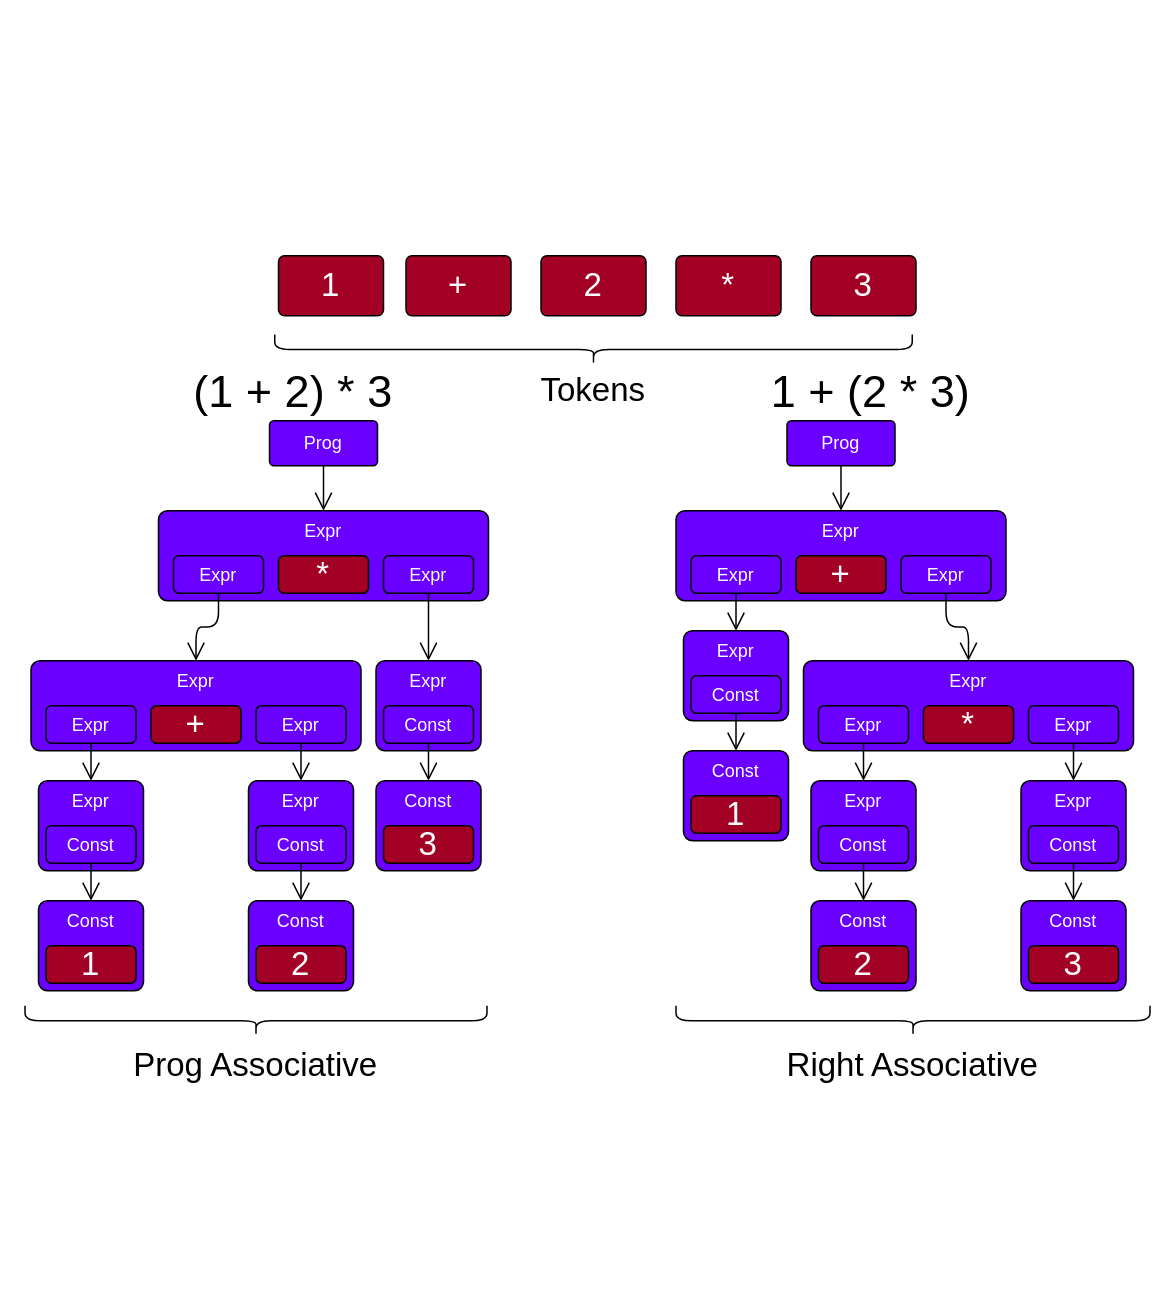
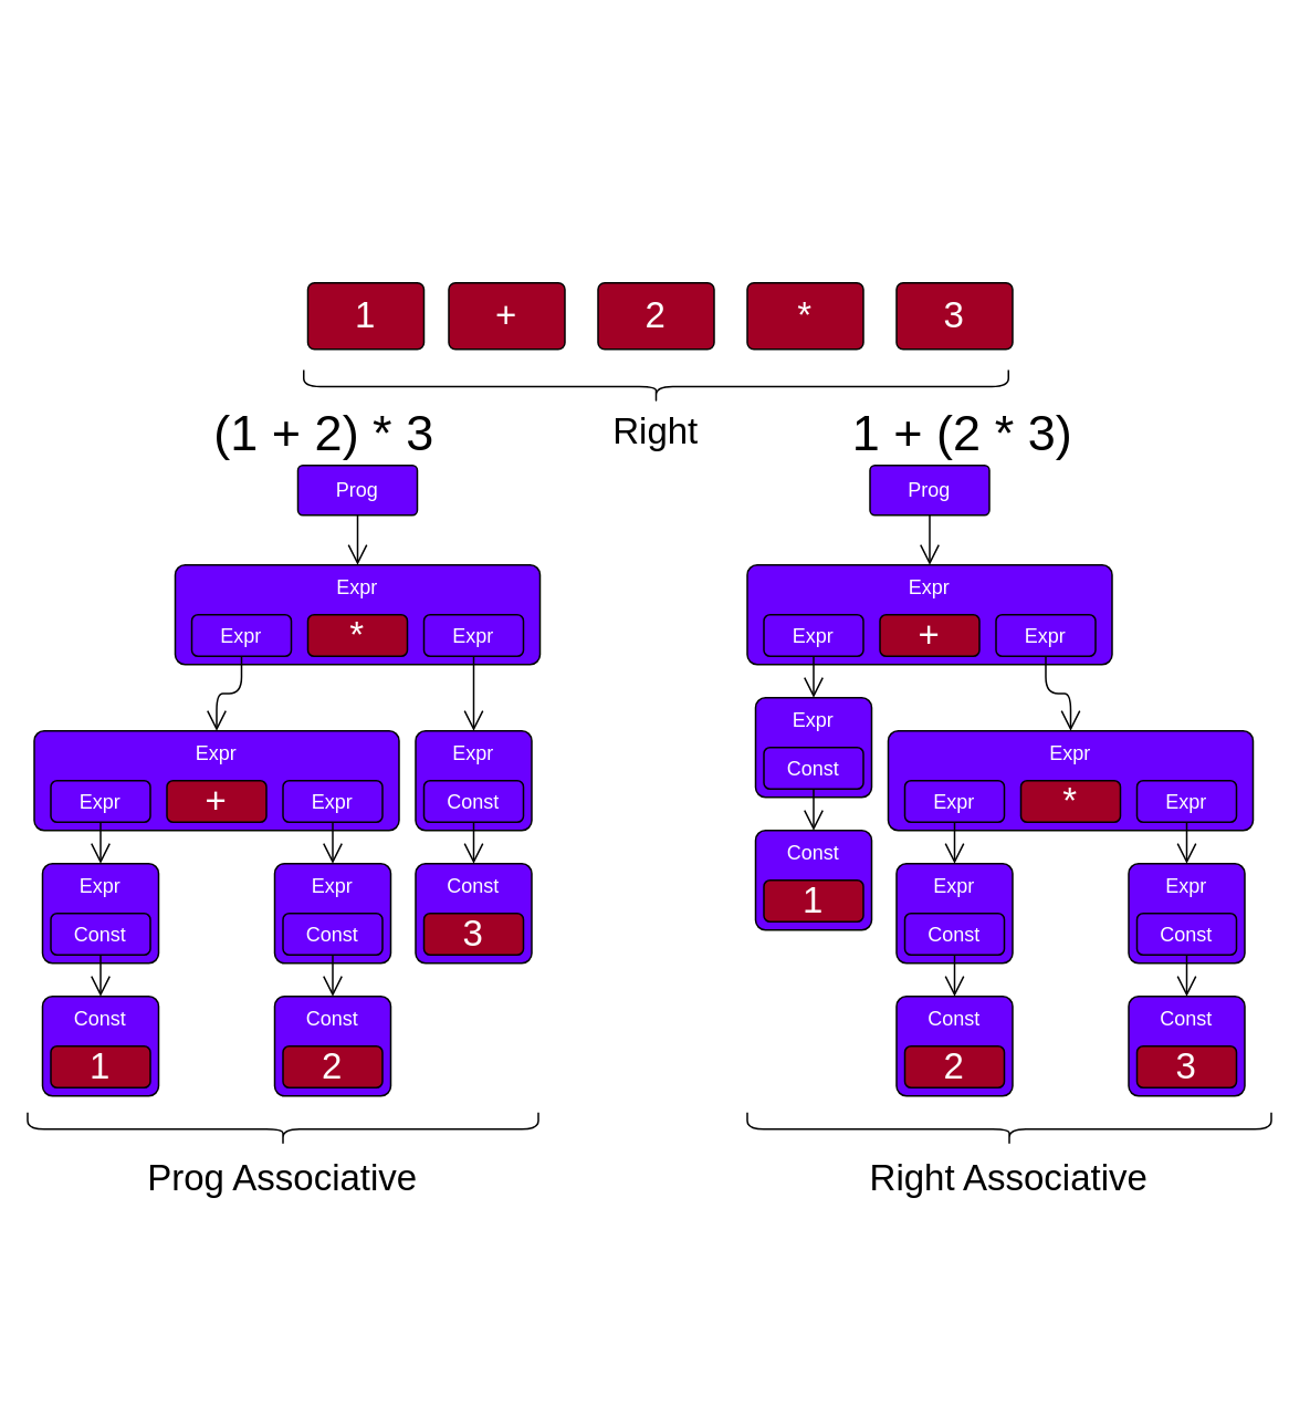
  <mxCell id="0" />
  <mxCell id="1" parent="0" />
  <mxCell id="2" value="1" style="rounded=1;whiteSpace=wrap;html=1;verticalAlign=middle;arcSize=10;fillColor=#a20025;fontColor=#ffffff;strokeColor=#000000;fontSize=22;" vertex="1" parent="1"><mxGeometry x="185" y="170" width="70" height="40" as="geometry" /></mxCell>
  <mxCell id="3" value="+" style="rounded=1;whiteSpace=wrap;html=1;verticalAlign=middle;arcSize=10;fillColor=#a20025;fontColor=#ffffff;strokeColor=#000000;fontSize=22;" vertex="1" parent="1"><mxGeometry x="270" y="170" width="70" height="40" as="geometry" /></mxCell>
  <mxCell id="4" value="2" style="rounded=1;whiteSpace=wrap;html=1;verticalAlign=middle;arcSize=10;fillColor=#a20025;fontColor=#ffffff;strokeColor=#000000;fontSize=22;" vertex="1" parent="1"><mxGeometry x="360" y="170" width="70" height="40" as="geometry" /></mxCell>
  <mxCell id="5" value="*" style="rounded=1;whiteSpace=wrap;html=1;verticalAlign=middle;arcSize=10;fillColor=#a20025;fontColor=#ffffff;strokeColor=#000000;fontSize=22;" vertex="1" parent="1"><mxGeometry x="450" y="170" width="70" height="40" as="geometry" /></mxCell>
  <mxCell id="6" value="3" style="rounded=1;whiteSpace=wrap;html=1;verticalAlign=middle;arcSize=10;fillColor=#a20025;fontColor=#ffffff;strokeColor=#000000;fontSize=22;" vertex="1" parent="1"><mxGeometry x="540" y="170" width="70" height="40" as="geometry" /></mxCell>
  <mxCell id="7" value="Expr" style="rounded=1;whiteSpace=wrap;html=1;verticalAlign=top;arcSize=10;fillColor=#6a00ff;fontColor=#ffffff;strokeColor=#000000;" vertex="1" parent="1"><mxGeometry x="105" y="340" width="220" height="60" as="geometry" /></mxCell>
  <mxCell id="8" style="edgeStyle=orthogonalEdgeStyle;html=1;exitX=0.5;exitY=1;exitDx=0;exitDy=0;entryX=0.5;entryY=0;entryDx=0;entryDy=0;endArrow=open;endFill=0;endSize=10;" edge="1" parent="1" source="9" target="13"><mxGeometry relative="1" as="geometry" /></mxCell>
  <mxCell id="9" value="Expr" style="rounded=1;whiteSpace=wrap;html=1;fillColor=#6a00ff;fontColor=#ffffff;strokeColor=#000000;" vertex="1" parent="1"><mxGeometry x="115" y="370" width="60" height="25" as="geometry" /></mxCell>
  <mxCell id="10" value="*" style="rounded=1;whiteSpace=wrap;html=1;fillColor=#a20025;fontColor=#ffffff;strokeColor=#000000;fontSize=22;" vertex="1" parent="1"><mxGeometry x="185" y="370" width="60" height="25" as="geometry" /></mxCell>
  <mxCell id="11" style="edgeStyle=orthogonalEdgeStyle;html=1;exitX=0.5;exitY=1;exitDx=0;exitDy=0;entryX=0.5;entryY=0;entryDx=0;entryDy=0;endArrow=open;endFill=0;endSize=10;" edge="1" parent="1" source="12" target="29"><mxGeometry relative="1" as="geometry" /></mxCell>
  <mxCell id="12" value="Expr" style="rounded=1;whiteSpace=wrap;html=1;fillColor=#6a00ff;fontColor=#ffffff;strokeColor=#000000;" vertex="1" parent="1"><mxGeometry x="255" y="370" width="60" height="25" as="geometry" /></mxCell>
  <mxCell id="13" value="Expr" style="rounded=1;whiteSpace=wrap;html=1;verticalAlign=top;arcSize=10;fillColor=#6a00ff;fontColor=#ffffff;strokeColor=#000000;" vertex="1" parent="1"><mxGeometry x="20" y="440" width="220" height="60" as="geometry" /></mxCell>
  <mxCell id="14" style="edgeStyle=orthogonalEdgeStyle;html=1;exitX=0.5;exitY=1;exitDx=0;exitDy=0;entryX=0.5;entryY=0;entryDx=0;entryDy=0;endArrow=open;endFill=0;endSize=10;" edge="1" parent="1" source="15" target="19"><mxGeometry relative="1" as="geometry" /></mxCell>
  <mxCell id="15" value="Expr" style="rounded=1;whiteSpace=wrap;html=1;fillColor=#6a00ff;fontColor=#ffffff;strokeColor=#000000;" vertex="1" parent="1"><mxGeometry x="30" y="470" width="60" height="25" as="geometry" /></mxCell>
  <mxCell id="16" value="+" style="rounded=1;whiteSpace=wrap;html=1;fillColor=#a20025;fontColor=#ffffff;strokeColor=#000000;fontSize=22;" vertex="1" parent="1"><mxGeometry x="100" y="470" width="60" height="25" as="geometry" /></mxCell>
  <mxCell id="17" style="edgeStyle=orthogonalEdgeStyle;html=1;exitX=0.5;exitY=1;exitDx=0;exitDy=0;entryX=0.5;entryY=0;entryDx=0;entryDy=0;endArrow=open;endFill=0;endSize=10;" edge="1" parent="1" source="18" target="24"><mxGeometry relative="1" as="geometry" /></mxCell>
  <mxCell id="18" value="Expr" style="rounded=1;whiteSpace=wrap;html=1;fillColor=#6a00ff;fontColor=#ffffff;strokeColor=#000000;" vertex="1" parent="1"><mxGeometry x="170" y="470" width="60" height="25" as="geometry" /></mxCell>
  <mxCell id="19" value="Expr" style="rounded=1;whiteSpace=wrap;html=1;verticalAlign=top;arcSize=10;fillColor=#6a00ff;fontColor=#ffffff;strokeColor=#000000;" vertex="1" parent="1"><mxGeometry x="25" y="520" width="70" height="60" as="geometry" /></mxCell>
  <mxCell id="20" style="edgeStyle=none;html=1;exitX=0.5;exitY=1;exitDx=0;exitDy=0;entryX=0.5;entryY=0;entryDx=0;entryDy=0;endArrow=open;endFill=0;endSize=10;" edge="1" parent="1" source="21" target="22"><mxGeometry relative="1" as="geometry" /></mxCell>
  <mxCell id="21" value="Const" style="rounded=1;whiteSpace=wrap;html=1;fillColor=#6a00ff;fontColor=#ffffff;strokeColor=#000000;" vertex="1" parent="1"><mxGeometry x="30" y="550" width="60" height="25" as="geometry" /></mxCell>
  <mxCell id="22" value="Const" style="rounded=1;whiteSpace=wrap;html=1;verticalAlign=top;arcSize=10;fillColor=#6a00ff;fontColor=#ffffff;strokeColor=#000000;" vertex="1" parent="1"><mxGeometry x="25" y="600" width="70" height="60" as="geometry" /></mxCell>
  <mxCell id="23" value="1" style="rounded=1;whiteSpace=wrap;html=1;fillColor=#a20025;fontColor=#ffffff;strokeColor=#000000;fontSize=22;" vertex="1" parent="1"><mxGeometry x="30" y="630" width="60" height="25" as="geometry" /></mxCell>
  <mxCell id="24" value="Expr" style="rounded=1;whiteSpace=wrap;html=1;verticalAlign=top;arcSize=10;fillColor=#6a00ff;fontColor=#ffffff;strokeColor=#000000;" vertex="1" parent="1"><mxGeometry x="165" y="520" width="70" height="60" as="geometry" /></mxCell>
  <mxCell id="25" style="edgeStyle=none;html=1;exitX=0.5;exitY=1;exitDx=0;exitDy=0;entryX=0.5;entryY=0;entryDx=0;entryDy=0;endArrow=open;endFill=0;endSize=10;" edge="1" parent="1" source="26" target="27"><mxGeometry relative="1" as="geometry" /></mxCell>
  <mxCell id="26" value="Const" style="rounded=1;whiteSpace=wrap;html=1;fillColor=#6a00ff;fontColor=#ffffff;strokeColor=#000000;" vertex="1" parent="1"><mxGeometry x="170" y="550" width="60" height="25" as="geometry" /></mxCell>
  <mxCell id="27" value="Const" style="rounded=1;whiteSpace=wrap;html=1;verticalAlign=top;arcSize=10;fillColor=#6a00ff;fontColor=#ffffff;strokeColor=#000000;" vertex="1" parent="1"><mxGeometry x="165" y="600" width="70" height="60" as="geometry" /></mxCell>
  <mxCell id="28" value="2" style="rounded=1;whiteSpace=wrap;html=1;fillColor=#a20025;fontColor=#ffffff;strokeColor=#000000;fontSize=22;" vertex="1" parent="1"><mxGeometry x="170" y="630" width="60" height="25" as="geometry" /></mxCell>
  <mxCell id="29" value="Expr" style="rounded=1;whiteSpace=wrap;html=1;verticalAlign=top;arcSize=10;fillColor=#6a00ff;fontColor=#ffffff;strokeColor=#000000;" vertex="1" parent="1"><mxGeometry x="250" y="440" width="70" height="60" as="geometry" /></mxCell>
  <mxCell id="30" style="edgeStyle=none;html=1;exitX=0.5;exitY=1;exitDx=0;exitDy=0;entryX=0.5;entryY=0;entryDx=0;entryDy=0;endArrow=open;endFill=0;endSize=10;" edge="1" parent="1" source="31" target="32"><mxGeometry relative="1" as="geometry" /></mxCell>
  <mxCell id="31" value="Const" style="rounded=1;whiteSpace=wrap;html=1;fillColor=#6a00ff;fontColor=#ffffff;strokeColor=#000000;" vertex="1" parent="1"><mxGeometry x="255" y="470" width="60" height="25" as="geometry" /></mxCell>
  <mxCell id="32" value="Const" style="rounded=1;whiteSpace=wrap;html=1;verticalAlign=top;arcSize=10;fillColor=#6a00ff;fontColor=#ffffff;strokeColor=#000000;" vertex="1" parent="1"><mxGeometry x="250" y="520" width="70" height="60" as="geometry" /></mxCell>
  <mxCell id="33" value="3" style="rounded=1;whiteSpace=wrap;html=1;fillColor=#a20025;fontColor=#ffffff;strokeColor=#000000;fontSize=22;" vertex="1" parent="1"><mxGeometry x="255" y="550" width="60" height="25" as="geometry" /></mxCell>
  <mxCell id="34" style="edgeStyle=orthogonalEdgeStyle;html=1;exitX=0.5;exitY=1;exitDx=0;exitDy=0;entryX=0.5;entryY=0;entryDx=0;entryDy=0;endArrow=open;endFill=0;endSize=10;" edge="1" parent="1" source="35" target="7"><mxGeometry relative="1" as="geometry" /></mxCell>
  <mxCell id="35" value="Prog" style="rounded=1;whiteSpace=wrap;html=1;verticalAlign=middle;arcSize=10;fillColor=#6a00ff;fontColor=#ffffff;strokeColor=#000000;" vertex="1" parent="1"><mxGeometry x="179" y="280" width="72" height="30" as="geometry" /></mxCell>
  <mxCell id="36" value="(1 + 2) * 3" style="text;html=1;strokeColor=none;fillColor=none;align=center;verticalAlign=middle;whiteSpace=wrap;rounded=0;fontSize=30;" vertex="1" parent="1"><mxGeometry x="104" y="250" width="182" height="20" as="geometry" /></mxCell>
  <mxCell id="37" value="" style="shape=curlyBracket;whiteSpace=wrap;html=1;rounded=1;flipH=1;fontSize=40;strokeColor=#000000;align=right;verticalAlign=middle;rotation=90;" vertex="1" parent="1"><mxGeometry x="385" y="20" width="20" height="425" as="geometry" /></mxCell>
- <mxCell id="38" value="Tokens" style="text;html=1;strokeColor=none;fillColor=none;align=center;verticalAlign=middle;whiteSpace=wrap;rounded=0;fontSize=22;" vertex="1" parent="1"><mxGeometry x="325" y="250" width="140" height="20" as="geometry" /></mxCell>
+ <mxCell id="38" value="Right" style="text;html=1;strokeColor=none;fillColor=none;align=center;verticalAlign=middle;whiteSpace=wrap;rounded=0;fontSize=22;" vertex="1" parent="1"><mxGeometry x="325" y="250" width="140" height="20" as="geometry" /></mxCell>
  <mxCell id="39" value="" style="shape=curlyBracket;whiteSpace=wrap;html=1;rounded=1;flipH=1;fontSize=40;strokeColor=#000000;align=right;verticalAlign=middle;rotation=90;" vertex="1" parent="1"><mxGeometry x="160" y="526" width="20" height="308" as="geometry" /></mxCell>
  <mxCell id="40" value="Expr" style="rounded=1;whiteSpace=wrap;html=1;verticalAlign=top;arcSize=10;fillColor=#6a00ff;fontColor=#ffffff;strokeColor=#000000;" vertex="1" parent="1"><mxGeometry x="450" y="340" width="220" height="60" as="geometry" /></mxCell>
  <mxCell id="41" style="edgeStyle=none;html=1;exitX=0.5;exitY=1;exitDx=0;exitDy=0;entryX=0.5;entryY=0;entryDx=0;entryDy=0;endArrow=open;endFill=0;endSize=10;" edge="1" parent="1" source="42" target="46"><mxGeometry relative="1" as="geometry" /></mxCell>
  <mxCell id="42" value="Expr" style="rounded=1;whiteSpace=wrap;html=1;fillColor=#6a00ff;fontColor=#ffffff;strokeColor=#000000;" vertex="1" parent="1"><mxGeometry x="460" y="370" width="60" height="25" as="geometry" /></mxCell>
  <mxCell id="43" value="+" style="rounded=1;whiteSpace=wrap;html=1;fillColor=#a20025;fontColor=#ffffff;strokeColor=#000000;fontSize=22;" vertex="1" parent="1"><mxGeometry x="530" y="370" width="60" height="25" as="geometry" /></mxCell>
  <mxCell id="44" style="edgeStyle=orthogonalEdgeStyle;html=1;exitX=0.5;exitY=1;exitDx=0;exitDy=0;entryX=0.5;entryY=0;entryDx=0;entryDy=0;endArrow=open;endFill=0;endSize=10;" edge="1" parent="1" source="45" target="51"><mxGeometry relative="1" as="geometry" /></mxCell>
  <mxCell id="45" value="Expr" style="rounded=1;whiteSpace=wrap;html=1;fillColor=#6a00ff;fontColor=#ffffff;strokeColor=#000000;" vertex="1" parent="1"><mxGeometry x="600" y="370" width="60" height="25" as="geometry" /></mxCell>
  <mxCell id="46" value="Expr" style="rounded=1;whiteSpace=wrap;html=1;verticalAlign=top;arcSize=10;fillColor=#6a00ff;fontColor=#ffffff;strokeColor=#000000;" vertex="1" parent="1"><mxGeometry x="455" y="420" width="70" height="60" as="geometry" /></mxCell>
  <mxCell id="47" style="edgeStyle=none;html=1;exitX=0.5;exitY=1;exitDx=0;exitDy=0;entryX=0.5;entryY=0;entryDx=0;entryDy=0;endArrow=open;endFill=0;endSize=10;" edge="1" parent="1" source="48" target="49"><mxGeometry relative="1" as="geometry" /></mxCell>
  <mxCell id="48" value="Const" style="rounded=1;whiteSpace=wrap;html=1;fillColor=#6a00ff;fontColor=#ffffff;strokeColor=#000000;" vertex="1" parent="1"><mxGeometry x="460" y="450" width="60" height="25" as="geometry" /></mxCell>
  <mxCell id="49" value="Const" style="rounded=1;whiteSpace=wrap;html=1;verticalAlign=top;arcSize=10;fillColor=#6a00ff;fontColor=#ffffff;strokeColor=#000000;" vertex="1" parent="1"><mxGeometry x="455" y="500" width="70" height="60" as="geometry" /></mxCell>
  <mxCell id="50" value="1" style="rounded=1;whiteSpace=wrap;html=1;fillColor=#a20025;fontColor=#ffffff;strokeColor=#000000;fontSize=22;" vertex="1" parent="1"><mxGeometry x="460" y="530" width="60" height="25" as="geometry" /></mxCell>
  <mxCell id="51" value="Expr" style="rounded=1;whiteSpace=wrap;html=1;verticalAlign=top;arcSize=10;fillColor=#6a00ff;fontColor=#ffffff;strokeColor=#000000;" vertex="1" parent="1"><mxGeometry x="535" y="440" width="220" height="60" as="geometry" /></mxCell>
  <mxCell id="52" style="edgeStyle=orthogonalEdgeStyle;html=1;exitX=0.5;exitY=1;exitDx=0;exitDy=0;entryX=0.5;entryY=0;entryDx=0;entryDy=0;endArrow=open;endFill=0;endSize=10;" edge="1" parent="1" source="53" target="57"><mxGeometry relative="1" as="geometry" /></mxCell>
  <mxCell id="53" value="Expr" style="rounded=1;whiteSpace=wrap;html=1;fillColor=#6a00ff;fontColor=#ffffff;strokeColor=#000000;" vertex="1" parent="1"><mxGeometry x="545" y="470" width="60" height="25" as="geometry" /></mxCell>
  <mxCell id="54" value="*" style="rounded=1;whiteSpace=wrap;html=1;fillColor=#a20025;fontColor=#ffffff;strokeColor=#000000;fontSize=22;" vertex="1" parent="1"><mxGeometry x="615" y="470" width="60" height="25" as="geometry" /></mxCell>
  <mxCell id="55" style="edgeStyle=orthogonalEdgeStyle;html=1;exitX=0.5;exitY=1;exitDx=0;exitDy=0;entryX=0.5;entryY=0;entryDx=0;entryDy=0;endArrow=open;endFill=0;endSize=10;" edge="1" parent="1" source="56" target="62"><mxGeometry relative="1" as="geometry" /></mxCell>
  <mxCell id="56" value="Expr" style="rounded=1;whiteSpace=wrap;html=1;fillColor=#6a00ff;fontColor=#ffffff;strokeColor=#000000;" vertex="1" parent="1"><mxGeometry x="685" y="470" width="60" height="25" as="geometry" /></mxCell>
  <mxCell id="57" value="Expr" style="rounded=1;whiteSpace=wrap;html=1;verticalAlign=top;arcSize=10;fillColor=#6a00ff;fontColor=#ffffff;strokeColor=#000000;" vertex="1" parent="1"><mxGeometry x="540" y="520" width="70" height="60" as="geometry" /></mxCell>
  <mxCell id="58" style="edgeStyle=none;html=1;exitX=0.5;exitY=1;exitDx=0;exitDy=0;entryX=0.5;entryY=0;entryDx=0;entryDy=0;endArrow=open;endFill=0;endSize=10;" edge="1" parent="1" source="59" target="60"><mxGeometry relative="1" as="geometry" /></mxCell>
  <mxCell id="59" value="Const" style="rounded=1;whiteSpace=wrap;html=1;fillColor=#6a00ff;fontColor=#ffffff;strokeColor=#000000;" vertex="1" parent="1"><mxGeometry x="545" y="550" width="60" height="25" as="geometry" /></mxCell>
  <mxCell id="60" value="Const" style="rounded=1;whiteSpace=wrap;html=1;verticalAlign=top;arcSize=10;fillColor=#6a00ff;fontColor=#ffffff;strokeColor=#000000;" vertex="1" parent="1"><mxGeometry x="540" y="600" width="70" height="60" as="geometry" /></mxCell>
  <mxCell id="61" value="2" style="rounded=1;whiteSpace=wrap;html=1;fillColor=#a20025;fontColor=#ffffff;strokeColor=#000000;fontSize=22;" vertex="1" parent="1"><mxGeometry x="545" y="630" width="60" height="25" as="geometry" /></mxCell>
  <mxCell id="62" value="Expr" style="rounded=1;whiteSpace=wrap;html=1;verticalAlign=top;arcSize=10;fillColor=#6a00ff;fontColor=#ffffff;strokeColor=#000000;" vertex="1" parent="1"><mxGeometry x="680" y="520" width="70" height="60" as="geometry" /></mxCell>
  <mxCell id="63" style="edgeStyle=none;html=1;exitX=0.5;exitY=1;exitDx=0;exitDy=0;entryX=0.5;entryY=0;entryDx=0;entryDy=0;endArrow=open;endFill=0;endSize=10;" edge="1" parent="1" source="64" target="65"><mxGeometry relative="1" as="geometry" /></mxCell>
  <mxCell id="64" value="Const" style="rounded=1;whiteSpace=wrap;html=1;fillColor=#6a00ff;fontColor=#ffffff;strokeColor=#000000;" vertex="1" parent="1"><mxGeometry x="685" y="550" width="60" height="25" as="geometry" /></mxCell>
  <mxCell id="65" value="Const" style="rounded=1;whiteSpace=wrap;html=1;verticalAlign=top;arcSize=10;fillColor=#6a00ff;fontColor=#ffffff;strokeColor=#000000;" vertex="1" parent="1"><mxGeometry x="680" y="600" width="70" height="60" as="geometry" /></mxCell>
  <mxCell id="66" value="3" style="rounded=1;whiteSpace=wrap;html=1;fillColor=#a20025;fontColor=#ffffff;strokeColor=#000000;fontSize=22;" vertex="1" parent="1"><mxGeometry x="685" y="630" width="60" height="25" as="geometry" /></mxCell>
  <mxCell id="67" style="edgeStyle=orthogonalEdgeStyle;html=1;exitX=0.5;exitY=1;exitDx=0;exitDy=0;entryX=0.5;entryY=0;entryDx=0;entryDy=0;endArrow=open;endFill=0;endSize=10;" edge="1" parent="1" source="68" target="40"><mxGeometry relative="1" as="geometry" /></mxCell>
  <mxCell id="68" value="Prog" style="rounded=1;whiteSpace=wrap;html=1;verticalAlign=middle;arcSize=10;fillColor=#6a00ff;fontColor=#ffffff;strokeColor=#000000;" vertex="1" parent="1"><mxGeometry x="524" y="280" width="72" height="30" as="geometry" /></mxCell>
  <mxCell id="69" value="1 + (2 * 3)" style="text;html=1;strokeColor=none;fillColor=none;align=center;verticalAlign=middle;whiteSpace=wrap;rounded=0;fontSize=30;" vertex="1" parent="1"><mxGeometry x="489" y="250" width="182" height="20" as="geometry" /></mxCell>
  <mxCell id="70" value="" style="shape=curlyBracket;whiteSpace=wrap;html=1;rounded=1;flipH=1;fontSize=40;strokeColor=#000000;align=right;verticalAlign=middle;rotation=90;" vertex="1" parent="1"><mxGeometry x="598" y="522" width="20" height="316" as="geometry" /></mxCell>
  <mxCell id="71" value="Prog Associative" style="text;html=1;strokeColor=none;fillColor=none;align=center;verticalAlign=middle;whiteSpace=wrap;rounded=0;fontSize=22;" vertex="1" parent="1"><mxGeometry x="75" y="700" width="190" height="20" as="geometry" /></mxCell>
  <mxCell id="72" value="Right Associative" style="text;html=1;strokeColor=none;fillColor=none;align=center;verticalAlign=middle;whiteSpace=wrap;rounded=0;fontSize=22;" vertex="1" parent="1"><mxGeometry x="513" y="700" width="190" height="20" as="geometry" /></mxCell>
